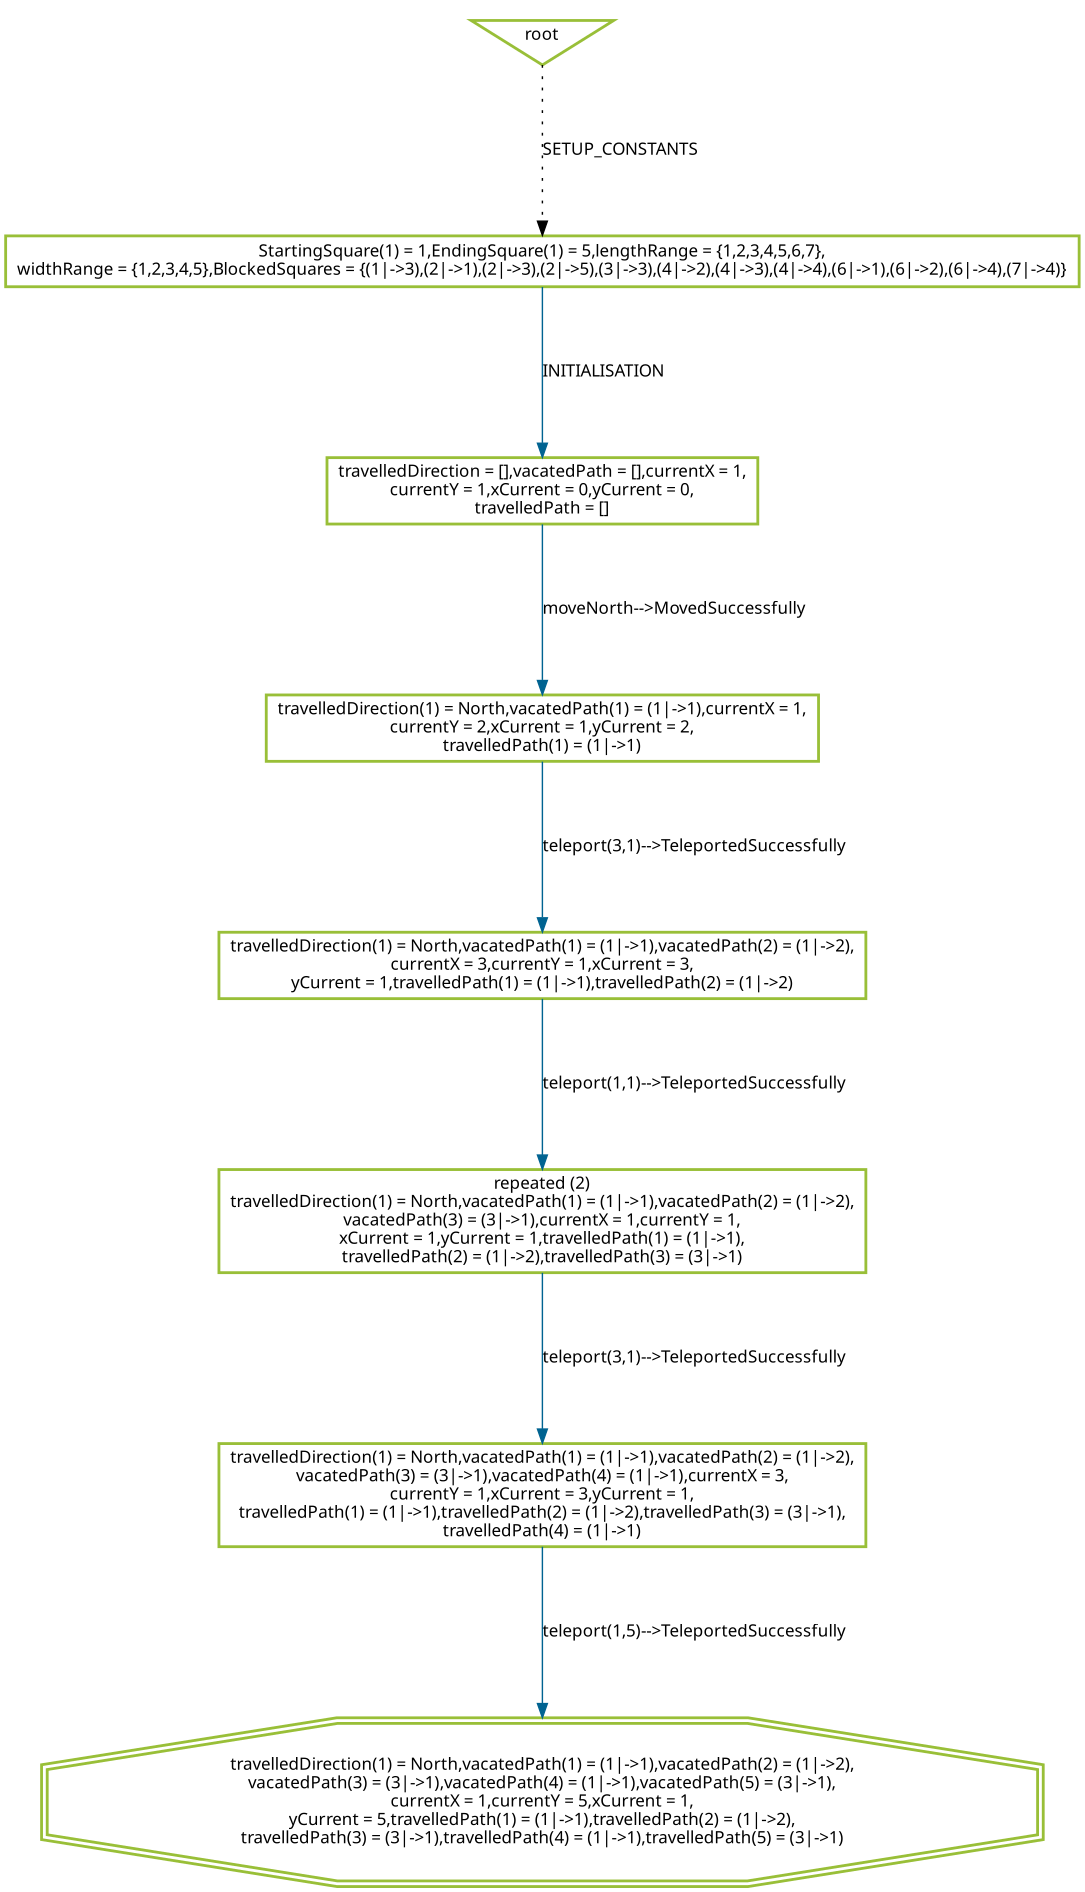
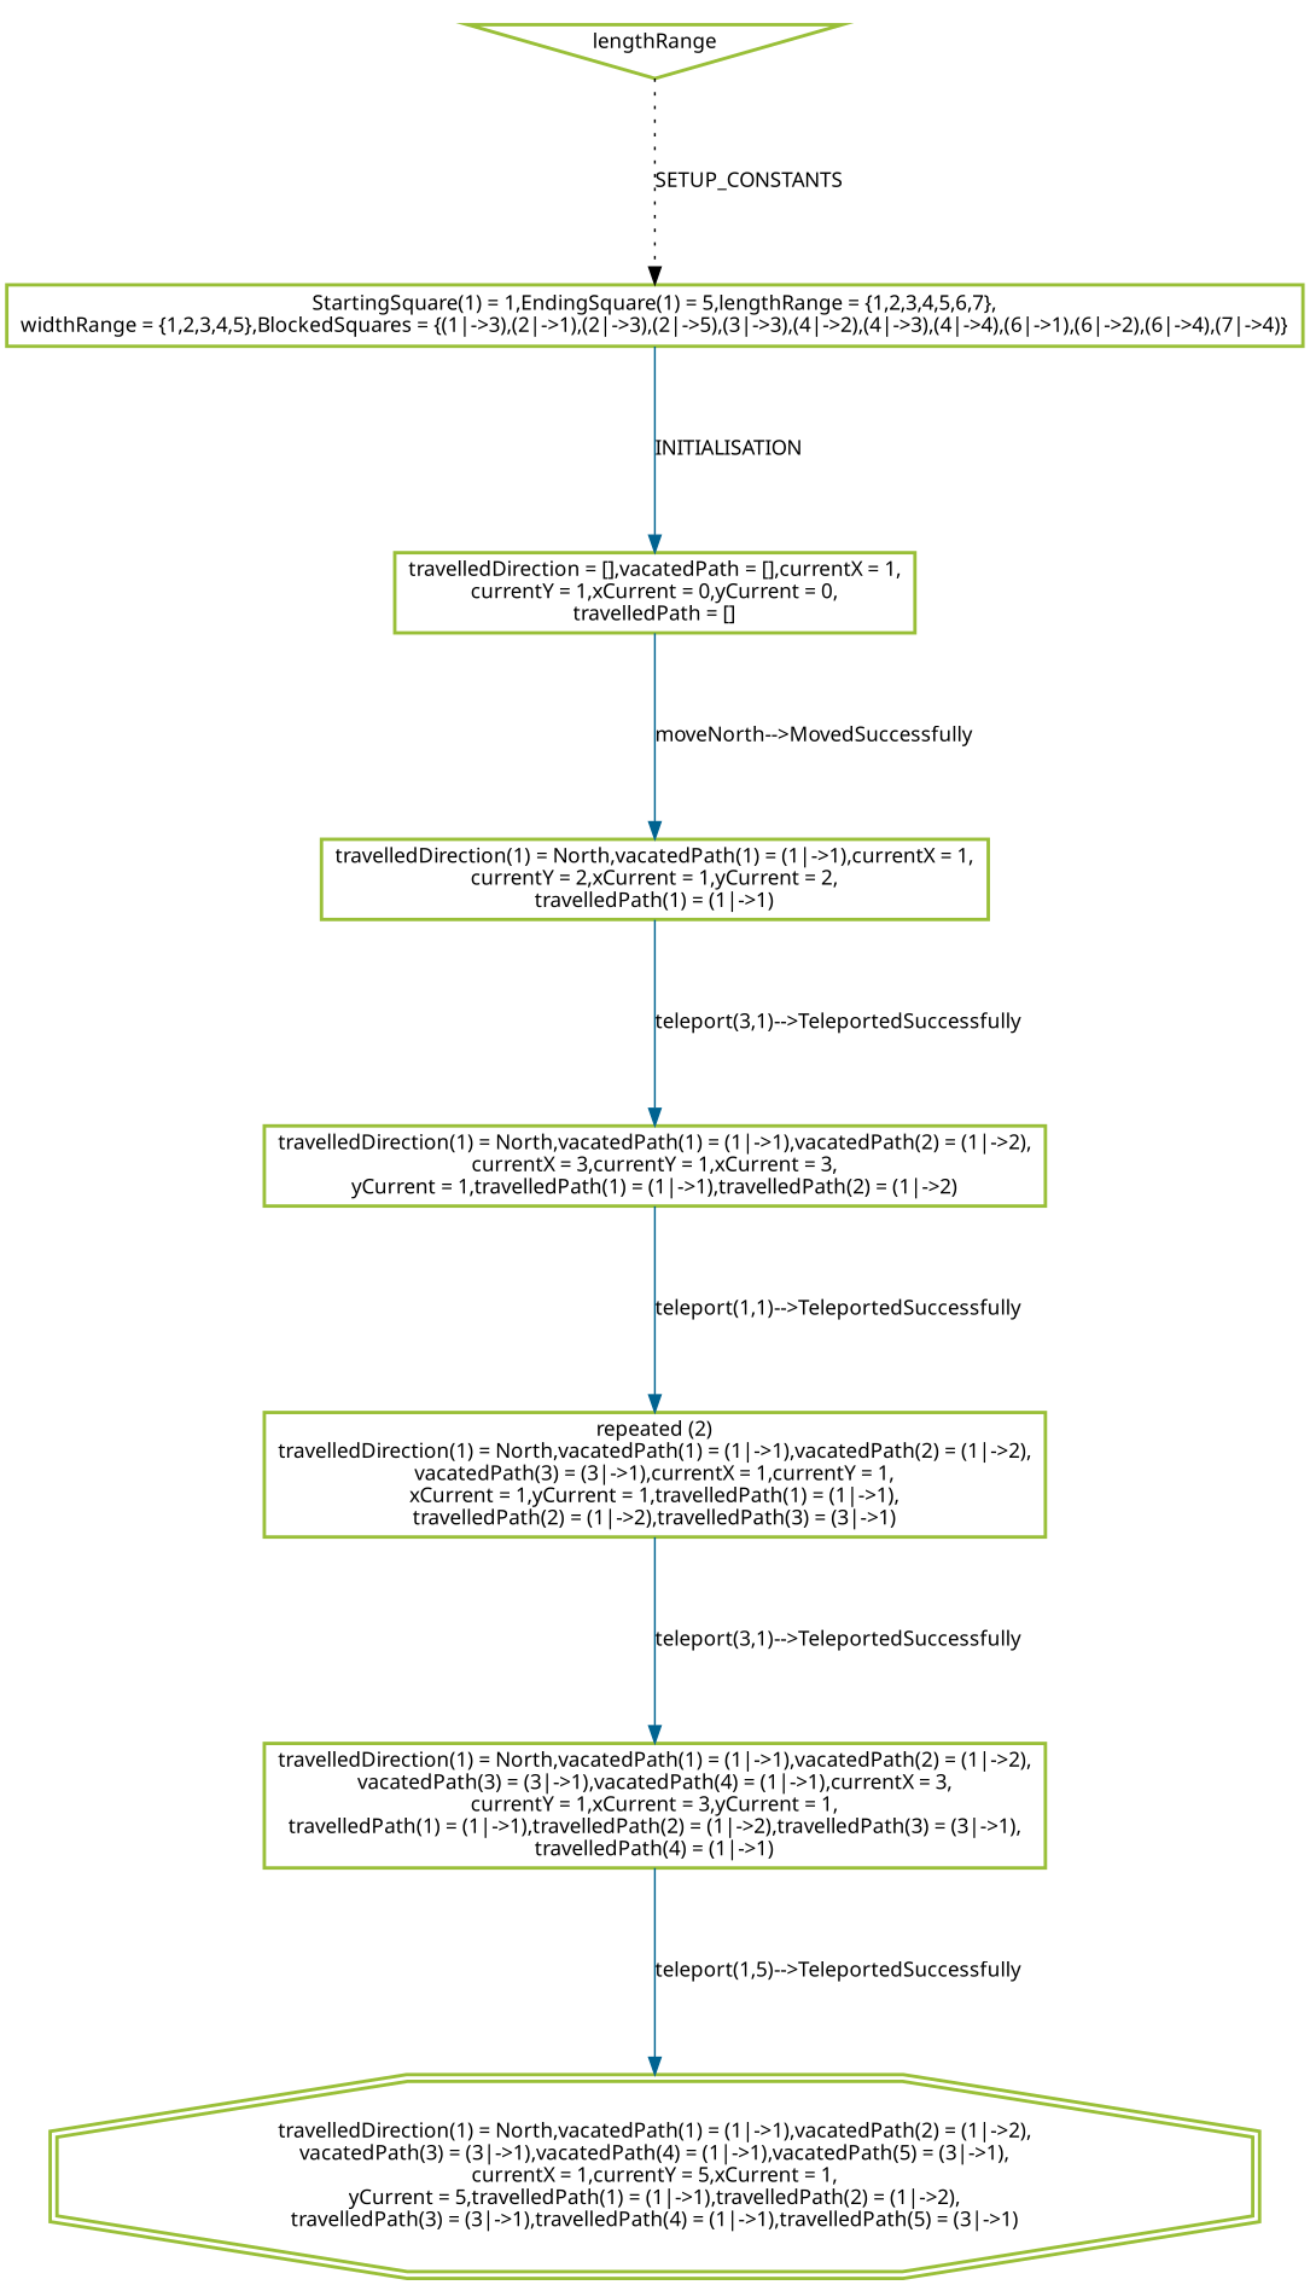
  digraph {
    nodesep=1.5
    ranksep=1.5
    fontname="Noto Sans"
    node [color="#99BF38" fontsize=12 penwidth=2 shape=box fontname="Noto Sans"]
    edge [color="#006391" fontsize=12 fontname="Noto Sans"]
    n1 [label="StartingSquare(1) = 1,EndingSquare(1) = 5,lengthRange = \{1,2,3,4,5,6,7\},\nwidthRange = \{1,2,3,4,5\},BlockedSquares = \{(1\|-\>3),(2\|-\>1),(2\|-\>3),(2\|-\>5),(3\|-\>3),(4\|-\>2),(4\|-\>3),(4\|-\>4),(6\|-\>1),(6\|-\>2),(6\|-\>4),(7\|-\>4)\}"]
    n2 [label="travelledDirection = [],vacatedPath = [],currentX = 1,\ncurrentY = 1,xCurrent = 0,yCurrent = 0,\ntravelledPath = []"]
    n3 [label="travelledDirection(1) = North,vacatedPath(1) = (1\|-\>1),currentX = 1,\ncurrentY = 2,xCurrent = 1,yCurrent = 2,\ntravelledPath(1) = (1\|-\>1)"]
    n4 [label="travelledDirection(1) = North,vacatedPath(1) = (1\|-\>1),vacatedPath(2) = (1\|-\>2),\ncurrentX = 3,currentY = 1,xCurrent = 3,\nyCurrent = 1,travelledPath(1) = (1\|-\>1),travelledPath(2) = (1\|-\>2)"]
    n5 [label="repeated (2)\ntravelledDirection(1) = North,vacatedPath(1) = (1\|-\>1),vacatedPath(2) = (1\|-\>2),\nvacatedPath(3) = (3\|-\>1),currentX = 1,currentY = 1,\nxCurrent = 1,yCurrent = 1,travelledPath(1) = (1\|-\>1),\ntravelledPath(2) = (1\|-\>2),travelledPath(3) = (3\|-\>1)"]
    n6 [label="travelledDirection(1) = North,vacatedPath(1) = (1\|-\>1),vacatedPath(2) = (1\|-\>2),\nvacatedPath(3) = (3\|-\>1),vacatedPath(4) = (1\|-\>1),currentX = 3,\ncurrentY = 1,xCurrent = 3,yCurrent = 1,\ntravelledPath(1) = (1\|-\>1),travelledPath(2) = (1\|-\>2),travelledPath(3) = (3\|-\>1),\ntravelledPath(4) = (1\|-\>1)"]
    n7 [label="travelledDirection(1) = North,vacatedPath(1) = (1\|-\>1),vacatedPath(2) = (1\|-\>2),\nvacatedPath(3) = (3\|-\>1),vacatedPath(4) = (1\|-\>1),vacatedPath(5) = (3\|-\>1),\ncurrentX = 1,currentY = 5,xCurrent = 1,\nyCurrent = 5,travelledPath(1) = (1\|-\>1),travelledPath(2) = (1\|-\>2),\ntravelledPath(3) = (3\|-\>1),travelledPath(4) = (1\|-\>1),travelledPath(5) = (3\|-\>1)" shape=doubleoctagon]
-   n8 [label=root shape=invtriangle]
+   n8 [label=lengthRange shape=invtriangle]
    n1 -> n2 [label=INITIALISATION]
    n2 -> n3 [label="moveNorth--\>MovedSuccessfully"]
    n3 -> n4 [label="teleport(3,1)--\>TeleportedSuccessfully"]
    n4 -> n5 [label="teleport(1,1)--\>TeleportedSuccessfully"]
    n5 -> n6 [label="teleport(3,1)--\>TeleportedSuccessfully"]
    n6 -> n7 [label="teleport(1,5)--\>TeleportedSuccessfully"]
    n8 -> n1 [color=black label=SETUP_CONSTANTS style=dotted]
  }
